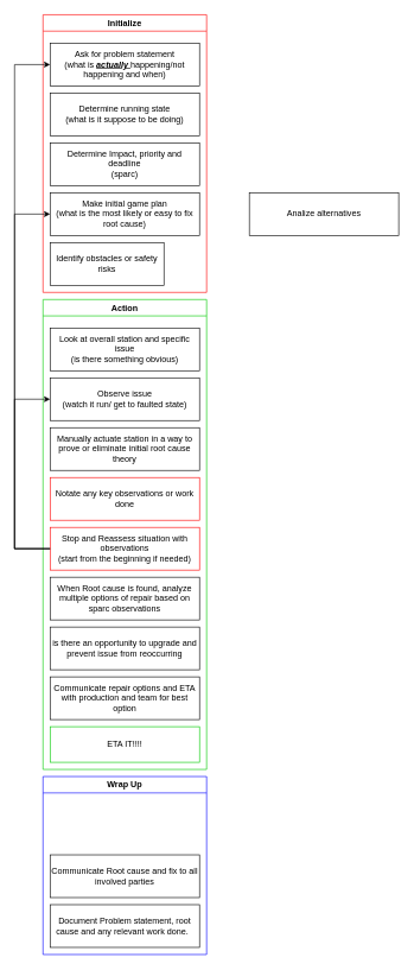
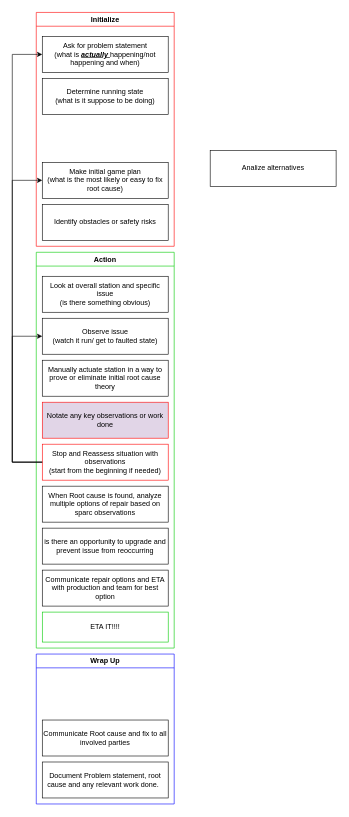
  <mxCell id="0" />
  <mxCell id="1" parent="0" />
  <mxCell id="2" value="Initialize&lt;br&gt;" style="swimlane;whiteSpace=wrap;html=1;gradientColor=none;fillColor=default;strokeColor=#ff0000;" vertex="1" parent="1"><mxGeometry x="60" y="20" width="230" height="390" as="geometry" /></mxCell>
  <mxCell id="3" value="Ask for problem statement&lt;br&gt;(what is&amp;nbsp;&lt;i&gt;&lt;b&gt;&lt;u&gt;actually &lt;/u&gt;&lt;/b&gt;&lt;/i&gt;happening/not happening and when)" style="rounded=0;whiteSpace=wrap;html=1;" vertex="1" parent="2"><mxGeometry x="10" y="40" width="210" height="60" as="geometry" /></mxCell>
- <mxCell id="4" value="Determine Impact, priority and deadline&lt;br style=&quot;border-color: var(--border-color);&quot;&gt;(sparc)" style="rounded=0;whiteSpace=wrap;html=1;" vertex="1" parent="2"><mxGeometry x="10" y="180" width="210" height="60" as="geometry" /></mxCell>
- <mxCell id="5" value="Identify obstacles or safety risks" style="rounded=0;whiteSpace=wrap;html=1;" vertex="1" parent="2"><mxGeometry x="10" y="320" width="160" height="60" as="geometry" /></mxCell>
+ <mxCell id="5" value="Identify obstacles or safety risks" style="rounded=0;whiteSpace=wrap;html=1;" vertex="1" parent="2"><mxGeometry x="10" y="320" width="210" height="60" as="geometry" /></mxCell>
  <mxCell id="6" value="Determine running state&lt;br&gt;(what is it suppose to be doing)" style="rounded=0;whiteSpace=wrap;html=1;" vertex="1" parent="2"><mxGeometry x="10" y="110" width="210" height="60" as="geometry" /></mxCell>
  <mxCell id="7" value="Make initial game plan&lt;br&gt;(what is the most likely or easy to fix root cause)" style="rounded=0;whiteSpace=wrap;html=1;" vertex="1" parent="2"><mxGeometry x="10" y="250" width="210" height="60" as="geometry" /></mxCell>
- <mxCell id="8" value="Analize alternatives" style="rounded=0;whiteSpace=wrap;html=1;" vertex="1" parent="1"><mxGeometry x="350" y="270" width="210" height="60" as="geometry" /></mxCell>
+ <mxCell id="8" value="Analize alternatives" style="rounded=0;whiteSpace=wrap;html=1;" vertex="1" parent="1"><mxGeometry x="350" y="250" width="210" height="60" as="geometry" /></mxCell>
  <mxCell id="9" value="Action" style="swimlane;whiteSpace=wrap;html=1;gradientColor=none;fillColor=default;strokeColor=#00CC00;" vertex="1" parent="1"><mxGeometry x="60" y="420" width="230" height="660" as="geometry" /></mxCell>
  <mxCell id="10" value="Look at overall station and specific issue&lt;br&gt;(is there something obvious)" style="rounded=0;whiteSpace=wrap;html=1;" vertex="1" parent="9"><mxGeometry x="10" y="40" width="210" height="60" as="geometry" /></mxCell>
  <mxCell id="11" value="Manually actuate station in a way to prove or eliminate initial root cause theory" style="rounded=0;whiteSpace=wrap;html=1;" vertex="1" parent="9"><mxGeometry x="10" y="180" width="210" height="60" as="geometry" /></mxCell>
  <mxCell id="12" style="edgeStyle=orthogonalEdgeStyle;rounded=0;orthogonalLoop=1;jettySize=auto;html=1;exitX=0;exitY=0.5;exitDx=0;exitDy=0;entryX=0;entryY=0.5;entryDx=0;entryDy=0;" edge="1" parent="9" source="13" target="14"><mxGeometry relative="1" as="geometry"><Array as="points"><mxPoint x="-40" y="350" /><mxPoint x="-40" y="140" /></Array></mxGeometry></mxCell>
  <mxCell id="13" value="Stop and Reassess situation with observations&lt;br&gt;(start from the beginning if needed)" style="rounded=0;whiteSpace=wrap;html=1;strokeColor=#FF0000;" vertex="1" parent="9"><mxGeometry x="10" y="320" width="210" height="60" as="geometry" /></mxCell>
  <mxCell id="14" value="Observe issue&lt;br style=&quot;border-color: var(--border-color);&quot;&gt;(watch it run/ get to faulted state)" style="rounded=0;whiteSpace=wrap;html=1;" vertex="1" parent="9"><mxGeometry x="10" y="110" width="210" height="60" as="geometry" /></mxCell>
  <mxCell id="15" value="When Root cause is found, analyze multiple options of repair based on sparc observations" style="rounded=0;whiteSpace=wrap;html=1;" vertex="1" parent="9"><mxGeometry x="10" y="390" width="210" height="60" as="geometry" /></mxCell>
  <mxCell id="16" value="ETA IT!!!!" style="rounded=0;whiteSpace=wrap;html=1;strokeColor=#00CC00;" vertex="1" parent="9"><mxGeometry x="10" y="600" width="210" height="50" as="geometry" /></mxCell>
  <mxCell id="17" value="Communicate repair options and ETA with production and team for best option" style="rounded=0;whiteSpace=wrap;html=1;" vertex="1" parent="9"><mxGeometry x="10" y="530" width="210" height="60" as="geometry" /></mxCell>
  <mxCell id="18" value="is there an opportunity to upgrade and prevent issue from reoccurring" style="rounded=0;whiteSpace=wrap;html=1;strokeColor=#000000;" vertex="1" parent="9"><mxGeometry x="10" y="460" width="210" height="60" as="geometry" /></mxCell>
- <mxCell id="19" value="Notate any key observations or work done" style="rounded=0;whiteSpace=wrap;html=1;strokeColor=#FF0000;" vertex="1" parent="9"><mxGeometry x="10" y="250" width="210" height="60" as="geometry" /></mxCell>
+ <mxCell id="19" value="Notate any key observations or work done" style="rounded=0;whiteSpace=wrap;html=1;strokeColor=#FF0000;fillColor=#e1d5e7;" vertex="1" parent="9"><mxGeometry x="10" y="250" width="210" height="60" as="geometry" /></mxCell>
  <mxCell id="20" value="Wrap Up" style="swimlane;whiteSpace=wrap;html=1;gradientColor=none;fillColor=default;strokeColor=#0000FF;" vertex="1" parent="1"><mxGeometry x="60" y="1090" width="230" height="250" as="geometry" /></mxCell>
  <mxCell id="21" value="Document Problem statement, root cause and any relevant work done.&amp;nbsp;&amp;nbsp;" style="rounded=0;whiteSpace=wrap;html=1;" vertex="1" parent="20"><mxGeometry x="10" y="180" width="210" height="60" as="geometry" /></mxCell>
  <mxCell id="22" value="Communicate Root cause and fix to all involved parties" style="rounded=0;whiteSpace=wrap;html=1;" vertex="1" parent="20"><mxGeometry x="10" y="110" width="210" height="60" as="geometry" /></mxCell>
  <mxCell id="23" style="edgeStyle=orthogonalEdgeStyle;rounded=0;orthogonalLoop=1;jettySize=auto;html=1;exitX=0;exitY=0.5;exitDx=0;exitDy=0;entryX=0;entryY=0.5;entryDx=0;entryDy=0;" edge="1" parent="1" source="13" target="7"><mxGeometry relative="1" as="geometry"><Array as="points"><mxPoint x="20" y="770" /><mxPoint x="20" y="300" /></Array></mxGeometry></mxCell>
  <mxCell id="24" style="edgeStyle=orthogonalEdgeStyle;rounded=0;orthogonalLoop=1;jettySize=auto;html=1;exitX=0;exitY=0.5;exitDx=0;exitDy=0;entryX=0;entryY=0.5;entryDx=0;entryDy=0;" edge="1" parent="1" source="13" target="3"><mxGeometry relative="1" as="geometry"><Array as="points"><mxPoint x="20" y="770" /><mxPoint x="20" y="90" /></Array></mxGeometry></mxCell>
